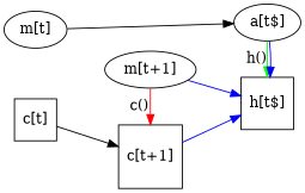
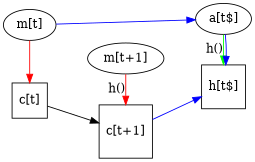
  digraph {
    rankdir=LR
    splines=FALSE
    edge [color=blue]
    "c[t]" [shape=square]
    "m[t]"
    "h[t$]" [shape=square]
    "a[t$]"
    "c[t+1]" [shape=square]
    "m[t+1]"
    subgraph sub_1 {
      rank=same
      "c[t]"
      "m[t]"
    }
    subgraph sub_2 {
      rank=same
      "h[t$]"
      "a[t$]"
    }
    subgraph sub_3 {
      rank=same
      "c[t+1]"
      "m[t+1]"
    }
    "c[t]" -> "c[t+1]" [color=""]
-   "m[t]" -> "a[t$]" [color=""]
+   "m[t]" -> "c[t]" [color=red]
+   "m[t]" -> "a[t$]"
    "a[t$]" -> "h[t$]" [color=green label="h()"]
    "a[t$]" -> "h[t$]"
    "c[t+1]" -> "h[t$]"
-   "m[t+1]" -> "h[t$]"
-   "m[t+1]" -> "c[t+1]" [color=red label="c()"]
+   "m[t+1]" -> "c[t+1]" [color=red label="h()"]
  }
